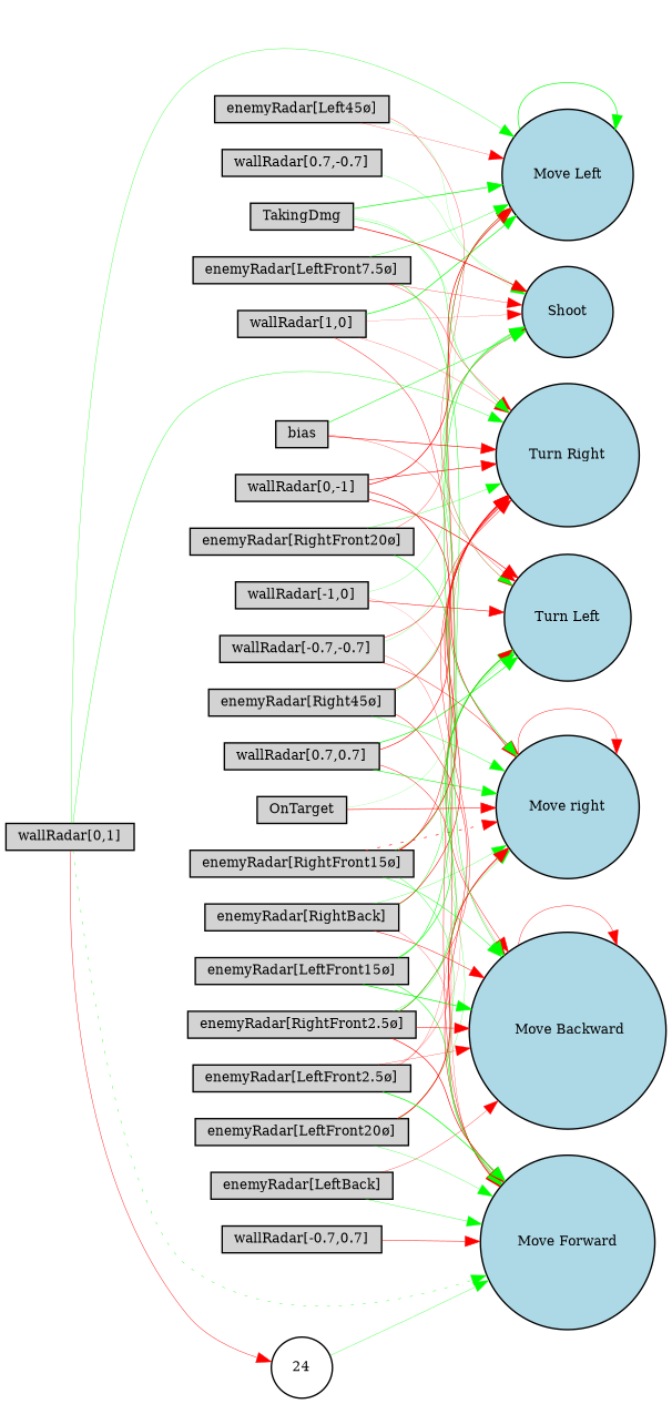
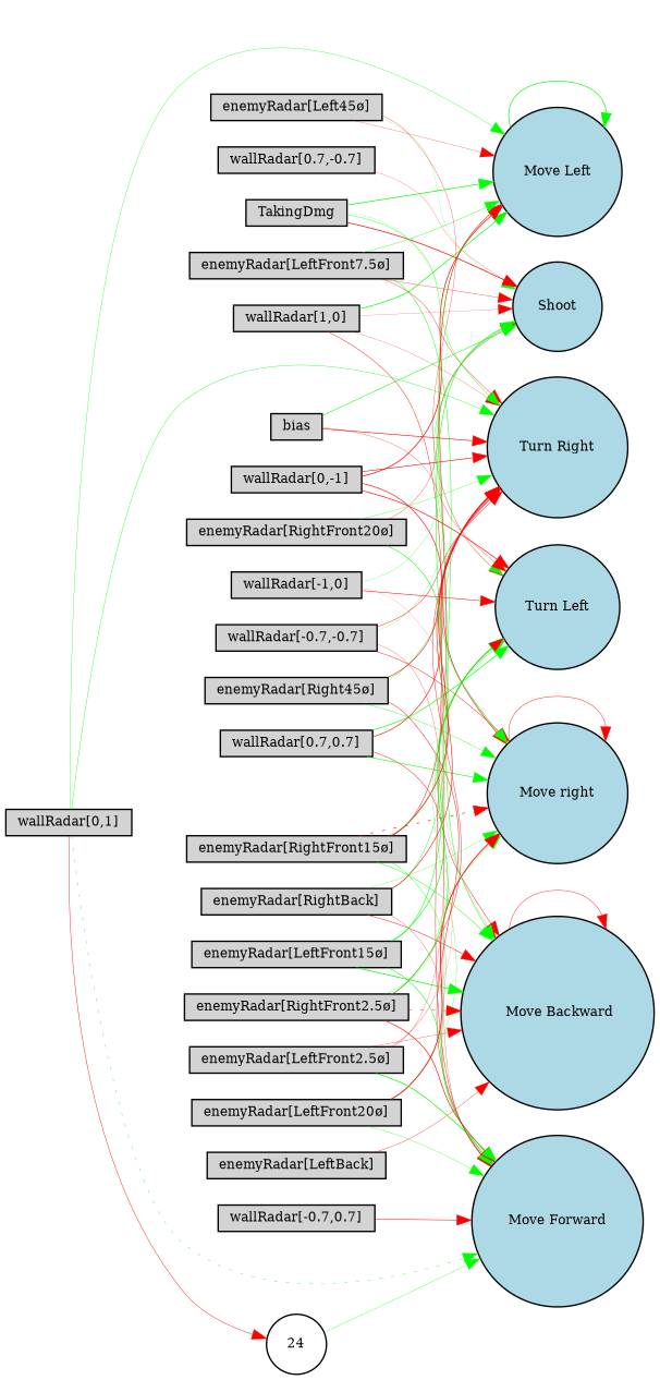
  digraph {
    rankdir=LR
    node [fillcolor=lightgray fontsize=9 shape=box style=filled]
    edge [color=red style=solid]
    "wallRadar[1,0]" [height=0.2 width=0.2]
    Shoot [fillcolor=lightblue height=0.2 shape=circle width=0.2]
    "Move Forward" [fillcolor=lightblue height=0.2 shape=circle width=0.2]
    "Move Left" [fillcolor=lightblue height=0.2 shape=circle width=0.2]
    "Turn Right" [fillcolor=lightblue height=0.2 shape=circle width=0.2]
    "wallRadar[0,1]" [height=0.2 width=0.2]
    24 [fillcolor=white height=0.2 shape=circle width=0.2]
    "wallRadar[-1,0]" [height=0.2 width=0.2]
    " Move Backward" [fillcolor=lightblue height=0.2 shape=circle width=0.2]
    "Turn Left" [fillcolor=lightblue height=0.2 shape=circle width=0.2]
    "wallRadar[0,-1]" [height=0.2 width=0.2]
    "Move right" [fillcolor=lightblue height=0.2 shape=circle width=0.2]
    "wallRadar[0.7,0.7]" [height=0.2 width=0.2]
    "wallRadar[-0.7,0.7]" [height=0.2 width=0.2]
    "wallRadar[-0.7,-0.7]" [height=0.2 width=0.2]
    "wallRadar[0.7,-0.7]" [height=0.2 width=0.2]
    "enemyRadar[RightBack]" [height=0.2 width=0.2]
    "enemyRadar[LeftBack]" [height=0.2 width=0.2]
    "enemyRadar[Right45ø]" [height=0.2 width=0.2]
    "enemyRadar[Left45ø]" [height=0.2 width=0.2]
    "enemyRadar[RightFront20ø]" [height=0.2 width=0.2]
    "enemyRadar[LeftFront20ø]" [height=0.2 width=0.2]
    "enemyRadar[RightFront15ø]" [height=0.2 width=0.2]
    "enemyRadar[LeftFront15ø]" [height=0.2 width=0.2]
    "enemyRadar[LeftFront7.5ø]" [height=0.2 width=0.2]
    "enemyRadar[RightFront2.5ø]" [height=0.2 width=0.2]
    "enemyRadar[LeftFront2.5ø]" [height=0.2 width=0.2]
-   OnTarget [height=0.2 width=0.2]
    TakingDmg [height=0.2 width=0.2]
    bias [height=0.2 width=0.2]
    "wallRadar[1,0]" -> Shoot [penwidth=0.12791384385096655]
    "wallRadar[1,0]" -> "Move Forward" [penwidth=0.3046251440302741]
    "wallRadar[1,0]" -> "Move Left" [color=green penwidth=0.48998736982992996]
    "wallRadar[1,0]" -> "Turn Right" [penwidth=0.16107796584842948]
    "Move Left" -> "Move Left" [color=green penwidth=0.4709415958699784]
    "wallRadar[0,1]" -> "Move Forward" [color=green penwidth=0.26425171009459747 style=dotted]
    "wallRadar[0,1]" -> "Move Left" [color=green penwidth=0.23178637450461878]
    "wallRadar[0,1]" -> "Turn Right" [color=green penwidth=0.2631736406105234]
    "wallRadar[0,1]" -> 24 [penwidth=0.2985427942336394]
    24 -> "Move Forward" [color=green penwidth=0.21810813406179103]
    "wallRadar[-1,0]" -> Shoot [color=green penwidth=0.16153126774339632]
    "wallRadar[-1,0]" -> " Move Backward" [penwidth=0.10049462756872424]
    "wallRadar[-1,0]" -> "Turn Left" [penwidth=0.36491055122562155]
    " Move Backward" -> " Move Backward" [penwidth=0.2872049737890475]
    "wallRadar[0,-1]" -> "Move Left" [penwidth=0.516529945931034]
    "wallRadar[0,-1]" -> "Turn Right" [penwidth=0.43382056961792914]
    "wallRadar[0,-1]" -> "Turn Left" [penwidth=0.46229173162770865]
    "wallRadar[0,-1]" -> "Move right" [penwidth=0.4439251914463265]
    "Move right" -> "Move right" [penwidth=0.30387211718440976]
    "wallRadar[0.7,0.7]" -> "Turn Right" [penwidth=0.43943481992032074]
    "wallRadar[0.7,0.7]" -> " Move Backward" [penwidth=0.3137982040841725]
    "wallRadar[0.7,0.7]" -> "Turn Left" [color=green penwidth=0.46119610953312495]
    "wallRadar[0.7,0.7]" -> "Move right" [color=green penwidth=0.40366222193482326]
    "wallRadar[-0.7,0.7]" -> "Move Forward" [penwidth=0.34119284952045825]
    "wallRadar[-0.7,-0.7]" -> Shoot [color=green penwidth=0.14765419246056868]
    "wallRadar[-0.7,-0.7]" -> "Move Forward" [penwidth=0.17982050162606614]
    "wallRadar[-0.7,-0.7]" -> "Turn Right" [penwidth=0.3026207202389848]
    "wallRadar[-0.7,-0.7]" -> "Move right" [penwidth=0.29976184153972174]
-   "wallRadar[0.7,-0.7]" -> Shoot [color=green penwidth=0.14993890956734696]
+   "wallRadar[0.7,-0.7]" -> Shoot [penwidth=0.14993890956734696]
    "enemyRadar[RightBack]" -> "Move Forward" [penwidth=0.1785060709366711]
    "enemyRadar[RightBack]" -> "Move Left" [color=green penwidth=0.2820551771163735]
    "enemyRadar[RightBack]" -> "Turn Right" [penwidth=0.3986035016310482]
    "enemyRadar[RightBack]" -> " Move Backward" [penwidth=0.3326132193208362]
    "enemyRadar[RightBack]" -> "Move right" [color=green penwidth=0.19876379155085644]
-   "enemyRadar[LeftBack]" -> "Move Forward" [color=green penwidth=0.24290737411327848]
    "enemyRadar[LeftBack]" -> " Move Backward" [penwidth=0.22766173936764136]
    "enemyRadar[Right45ø]" -> Shoot [color=green penwidth=0.24067177232167244]
    "enemyRadar[Right45ø]" -> "Move Forward" [penwidth=0.3358218517964867]
    "enemyRadar[Right45ø]" -> "Turn Right" [penwidth=0.4007545313649288]
    "enemyRadar[Right45ø]" -> "Move right" [color=green penwidth=0.26783242935123663]
    "enemyRadar[Left45ø]" -> Shoot [color=green penwidth=0.12186410317684282]
    "enemyRadar[Left45ø]" -> "Move Left" [penwidth=0.16844760918815344]
    "enemyRadar[Left45ø]" -> "Turn Left" [penwidth=0.2017790029267258]
    "enemyRadar[RightFront20ø]" -> Shoot [penwidth=0.2154455816562975]
    "enemyRadar[RightFront20ø]" -> "Turn Right" [color=green penwidth=0.22579858984090484]
    "enemyRadar[RightFront20ø]" -> "Move right" [color=green penwidth=0.40008060416041347]
    "enemyRadar[LeftFront20ø]" -> "Move Forward" [color=green penwidth=0.20649981347103233]
    "enemyRadar[LeftFront20ø]" -> "Turn Left" [color=green penwidth=0.18242906254097252]
    "enemyRadar[LeftFront20ø]" -> "Move right" [penwidth=0.585534473445887]
    "enemyRadar[RightFront15ø]" -> "Move Forward" [color=green penwidth=0.2516658744272311]
    "enemyRadar[RightFront15ø]" -> "Move Left" [penwidth=0.3220855294609829]
    "enemyRadar[RightFront15ø]" -> "Turn Right" [penwidth=0.4996443036122593]
    "enemyRadar[RightFront15ø]" -> " Move Backward" [color=green penwidth=0.31685796631211904]
    "enemyRadar[RightFront15ø]" -> "Turn Left" [color=green penwidth=0.22750622237292584]
    "enemyRadar[RightFront15ø]" -> "Move right" [penwidth=0.43842458462841927 style=dotted]
    "enemyRadar[LeftFront15ø]" -> Shoot [color=green penwidth=0.3764575791675452]
    "enemyRadar[LeftFront15ø]" -> "Move Forward" [color=green penwidth=0.36717981338959793]
    "enemyRadar[LeftFront15ø]" -> " Move Backward" [color=green penwidth=0.5131348319321727]
    "enemyRadar[LeftFront15ø]" -> "Turn Left" [color=green penwidth=0.432573405031201]
    "enemyRadar[LeftFront7.5ø]" -> Shoot [penwidth=0.2102266709583454]
    "enemyRadar[LeftFront7.5ø]" -> "Move Left" [color=green penwidth=0.25787888483068355]
    "enemyRadar[LeftFront7.5ø]" -> "Turn Right" [penwidth=0.24633557234290482]
    "enemyRadar[LeftFront7.5ø]" -> " Move Backward" [color=green penwidth=0.3303915325420833]
    "enemyRadar[RightFront2.5ø]" -> "Move Forward" [penwidth=0.45198348473851124]
    "enemyRadar[RightFront2.5ø]" -> "Turn Right" [penwidth=0.2929026893498492]
-   "enemyRadar[RightFront2.5ø]" -> " Move Backward" [penwidth=0.3625301185133363]
+   "enemyRadar[RightFront2.5ø]" -> " Move Backward" [penwidth=0.3625301185133363 style=dotted]
    "enemyRadar[RightFront2.5ø]" -> "Turn Left" [color=green penwidth=0.3997490160194508]
    "enemyRadar[RightFront2.5ø]" -> "Move right" [color=green penwidth=0.1977773673072784]
    "enemyRadar[LeftFront2.5ø]" -> "Move Forward" [color=green penwidth=0.5166519190159086]
    "enemyRadar[LeftFront2.5ø]" -> "Turn Right" [penwidth=0.1598589973265952]
    "enemyRadar[LeftFront2.5ø]" -> " Move Backward" [penwidth=0.1919658006500074]
    "enemyRadar[LeftFront2.5ø]" -> "Turn Left" [penwidth=0.10745450696568586]
    "enemyRadar[LeftFront2.5ø]" -> "Move right" [penwidth=0.10149059335665161]
-   OnTarget -> "Turn Left" [color=green penwidth=0.110014369687643]
-   OnTarget -> "Move right" [penwidth=0.4008722460130121]
    TakingDmg -> Shoot [penwidth=0.5023108314307411]
    TakingDmg -> "Move Left" [color=green penwidth=0.506744886889144]
    TakingDmg -> "Turn Right" [color=green penwidth=0.26826837095716094]
    TakingDmg -> "Turn Left" [color=green penwidth=0.10492551502264368]
    bias -> Shoot [color=green penwidth=0.37837029861066473]
    bias -> "Turn Right" [penwidth=0.42678893270536655]
    bias -> "Turn Left" [penwidth=0.1938177124730816]
  }
